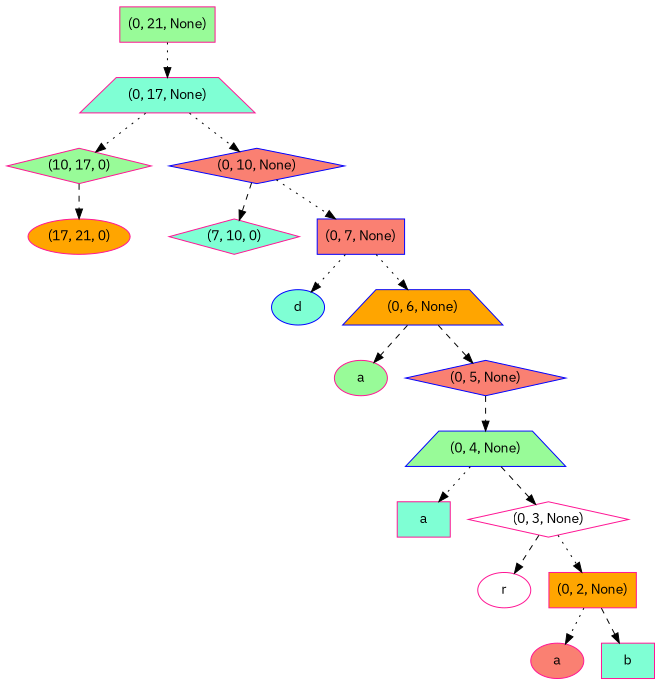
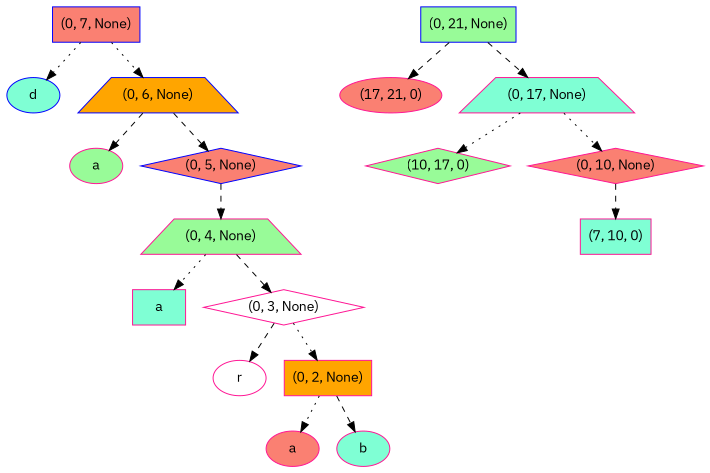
  digraph {
    fontname="IBM Plex Sans"
    node [color=deeppink fillcolor=aquamarine fontname="IBM Plex Sans" shape=box style=filled]
    edge [fontname="IBM Plex Sans" style=dotted]
    n1 [fillcolor=salmon label=a shape=ellipse]
-   n2 [label=b]
+   n2 [label=b shape=ellipse]
    n3 [fillcolor=white label=r shape=ellipse]
    n4 [label=a]
    n5 [fillcolor=palegreen label=a shape=ellipse]
    n6 [color=blue label=d shape=ellipse]
-   "(7, 10, 0)" [shape=diamond]
+   "(7, 10, 0)"
    "(10, 17, 0)" [fillcolor=palegreen shape=diamond]
-   "(17, 21, 0)" [fillcolor=orange shape=ellipse]
+   "(17, 21, 0)" [fillcolor=salmon shape=ellipse]
    "(0, 3, None)" [fillcolor=white shape=diamond]
    "(0, 2, None)" [fillcolor=orange]
-   "(0, 4, None)" [color=blue fillcolor=palegreen shape=trapezium]
+   "(0, 4, None)" [fillcolor=palegreen shape=trapezium]
    "(0, 7, None)" [color=blue fillcolor=salmon]
    "(0, 6, None)" [color=blue fillcolor=orange shape=trapezium]
    "(0, 5, None)" [color=blue fillcolor=salmon shape=diamond]
-   "(0, 21, None)" [fillcolor=palegreen]
+   "(0, 21, None)" [color=blue fillcolor=palegreen]
    "(0, 17, None)" [shape=trapezium]
-   "(0, 10, None)" [color=blue fillcolor=salmon shape=diamond]
+   "(0, 10, None)" [fillcolor=salmon shape=diamond]
    subgraph sub_1 {
      rank=1
      n1
      n2
      n3
      n4
      n5
      n6
      "(7, 10, 0)"
      "(10, 17, 0)"
      "(17, 21, 0)"
    }
    "(0, 3, None)" -> n3 [style=dashed]
    "(0, 3, None)" -> "(0, 2, None)"
    "(0, 2, None)" -> n1
    "(0, 2, None)" -> n2 [style=dashed]
    "(0, 4, None)" -> n4
    "(0, 4, None)" -> "(0, 3, None)" [style=dashed]
    "(0, 7, None)" -> n6
    "(0, 7, None)" -> "(0, 6, None)"
    "(0, 6, None)" -> n5 [style=dashed]
    "(0, 6, None)" -> "(0, 5, None)" [style=dashed]
    "(0, 5, None)" -> "(0, 4, None)" [style=dashed]
-   "(10, 17, 0)" -> "(17, 21, 0)" [style=dashed]
-   "(0, 21, None)" -> "(0, 17, None)"
+   "(0, 21, None)" -> "(17, 21, 0)" [style=dashed]
+   "(0, 21, None)" -> "(0, 17, None)" [style=dashed]
    "(0, 17, None)" -> "(10, 17, 0)"
    "(0, 17, None)" -> "(0, 10, None)"
    "(0, 10, None)" -> "(7, 10, 0)" [style=dashed]
-   "(0, 10, None)" -> "(0, 7, None)"
  }
